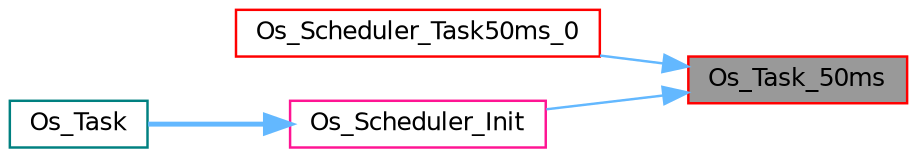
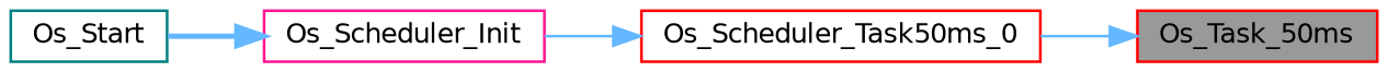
  digraph {
    rankdir=RL
    node [color=red fillcolor=white fontname=Helvetica fontsize=10 shape=box style=filled]
    edge [color=steelblue1 dir=back fontname=Helvetica fontsize=10 labelfontname=Helvetica labelfontsize=10 style=solid]
    n1 [fillcolor=grey60 fontcolor=black height=0.2 label=Os_Task_50ms width=0.4]
    n2 [height=0.2 label=Os_Scheduler_Task50ms_0 width=0.4]
    n3 [color=deeppink height=0.2 label=Os_Scheduler_Init width=0.4]
-   n4 [color=teal height=0.2 label=Os_Task width=0.4]
+   n4 [color=teal height=0.2 label=Os_Start width=0.4]
    n1 -> n2
-   n1 -> n3
+   n2 -> n3
    n3 -> n4 [style=bold]
  }
